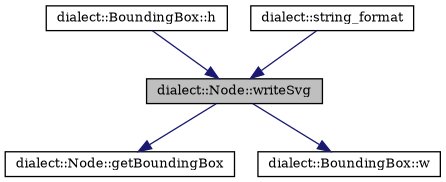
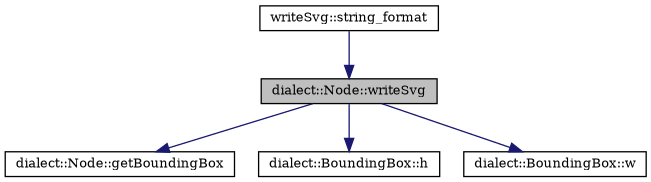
  digraph {
    fontname="DejaVu Serif"
    rankdir=TB
    node [color=black fillcolor=white fontname="DejaVu Serif" fontsize=10 shape=record style=filled]
    edge [color=midnightblue fontname="DejaVu Serif" fontsize=10 labelfontname=Helvetica labelfontsize=10 style=solid]
    n1 [fillcolor=grey75 fontcolor=black height=0.2 label="dialect::Node::writeSvg" width=0.4]
    n2 [height=0.2 label="dialect::Node::getBoundingBox" width=0.4]
    n3 [height=0.2 label="dialect::BoundingBox::h" width=0.4]
    n4 [height=0.2 label="dialect::BoundingBox::w" width=0.4]
-   n5 [height=0.2 label="dialect::string_format" width=0.4]
+   n5 [height=0.2 label="writeSvg::string_format" width=0.4]
    n1 -> n2
-   n3 -> n1
+   n1 -> n3
    n1 -> n4
    n5 -> n1
  }
